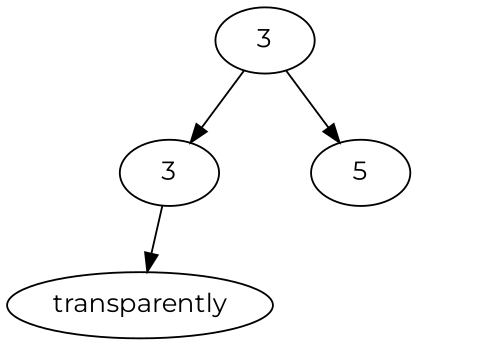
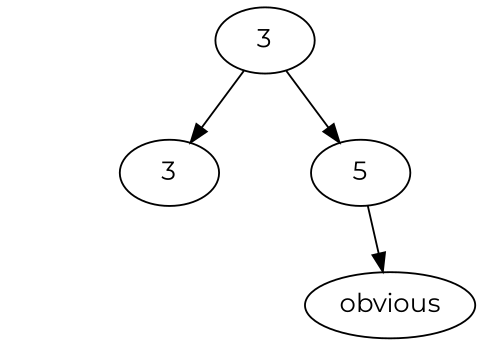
  digraph {
    fontname=Montserrat
    node [fontname=Montserrat]
    edge [fontname=Montserrat]
    n1 [label=3]
    n2 [label=3]
    n3 [label=5]
-   n4 [label=transparently]
+   n5 [label=obvious]
    n1 -> n2
    n1 -> n3
-   n2 -> n4
+   n3 -> n5
  }
